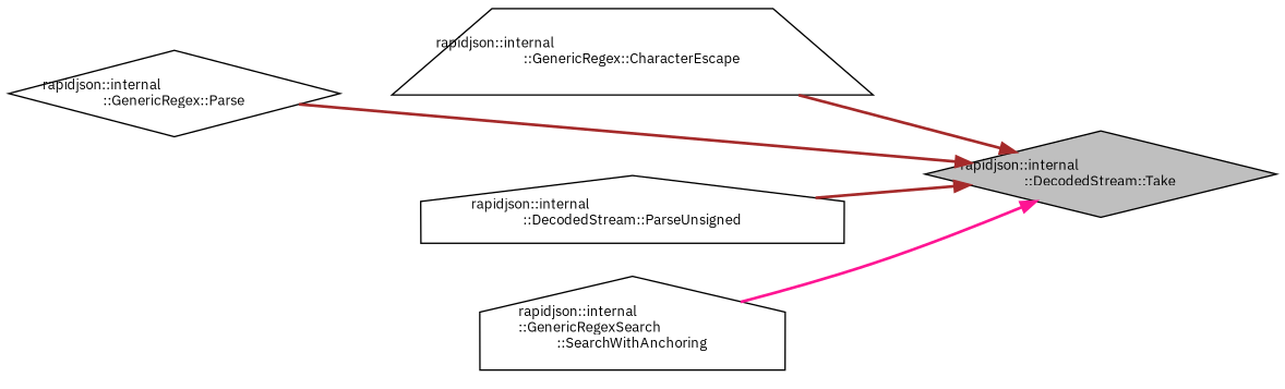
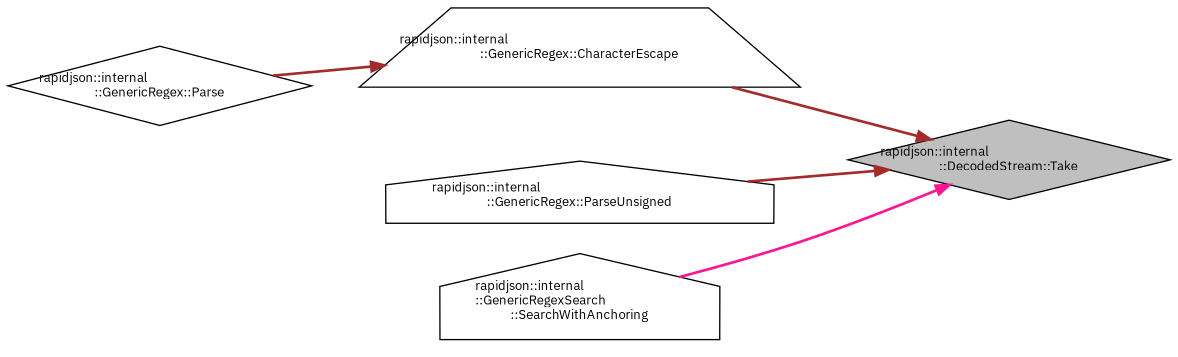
  digraph {
    fontname="IBM Plex Sans"
    rankdir=RL
    node [color=black fillcolor=white fontname="IBM Plex Sans" fontsize=10 shape=diamond style=filled]
    edge [color=brown dir=back fontname="IBM Plex Sans" fontsize=10 labelfontname=Helvetica labelfontsize=10 style=bold]
    n1 [fillcolor=grey75 fontcolor=black height=0.2 label="rapidjson::internal\l::DecodedStream::Take" width=0.4]
    n2 [height=0.2 label="rapidjson::internal\l::GenericRegex::CharacterEscape" shape=trapezium width=0.4]
    n3 [height=0.2 label="rapidjson::internal\l::GenericRegex::Parse" width=0.4]
-   n4 [height=0.2 label="rapidjson::internal\l::DecodedStream::ParseUnsigned" shape=house width=0.4]
+   n4 [height=0.2 label="rapidjson::internal\l::GenericRegex::ParseUnsigned" shape=house width=0.4]
    n5 [height=0.2 label="rapidjson::internal\l::GenericRegexSearch\l::SearchWithAnchoring" shape=house width=0.4]
    n1 -> n2
-   n1 -> n3
+   n2 -> n3
    n1 -> n4
    n1 -> n5 [color=deeppink]
  }
